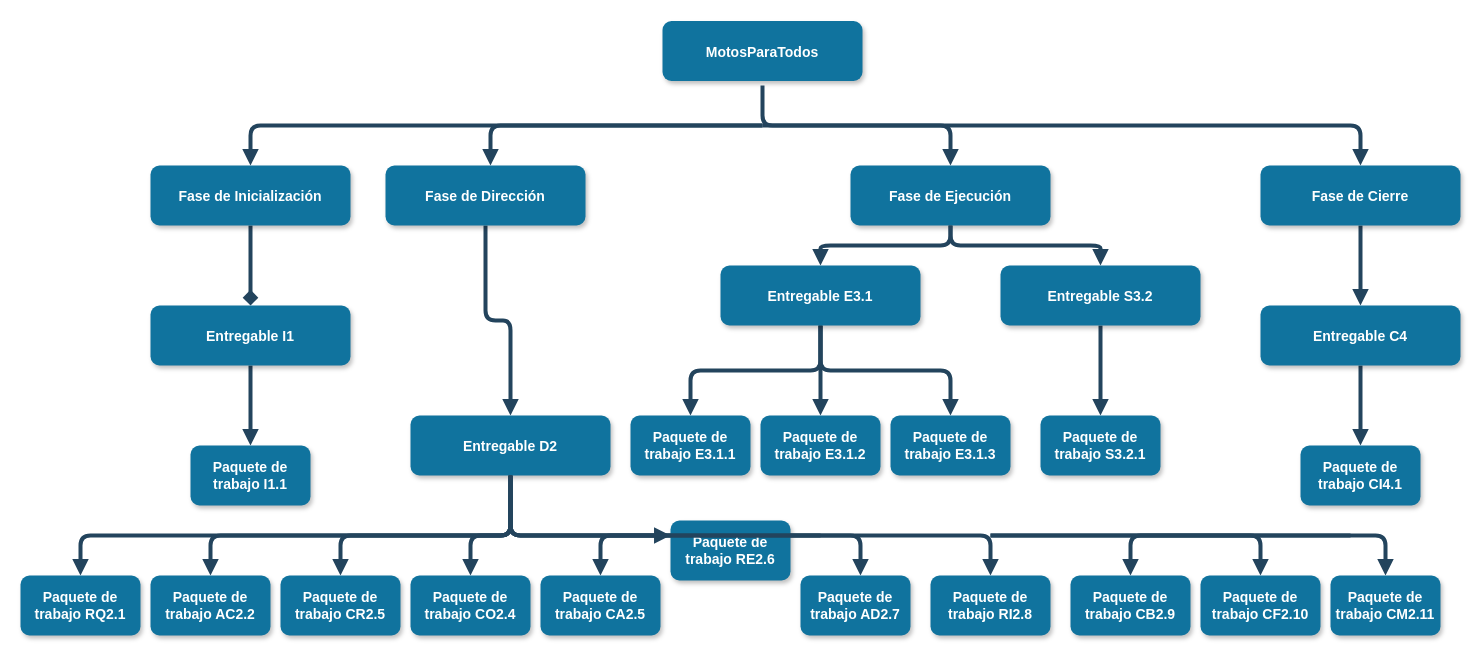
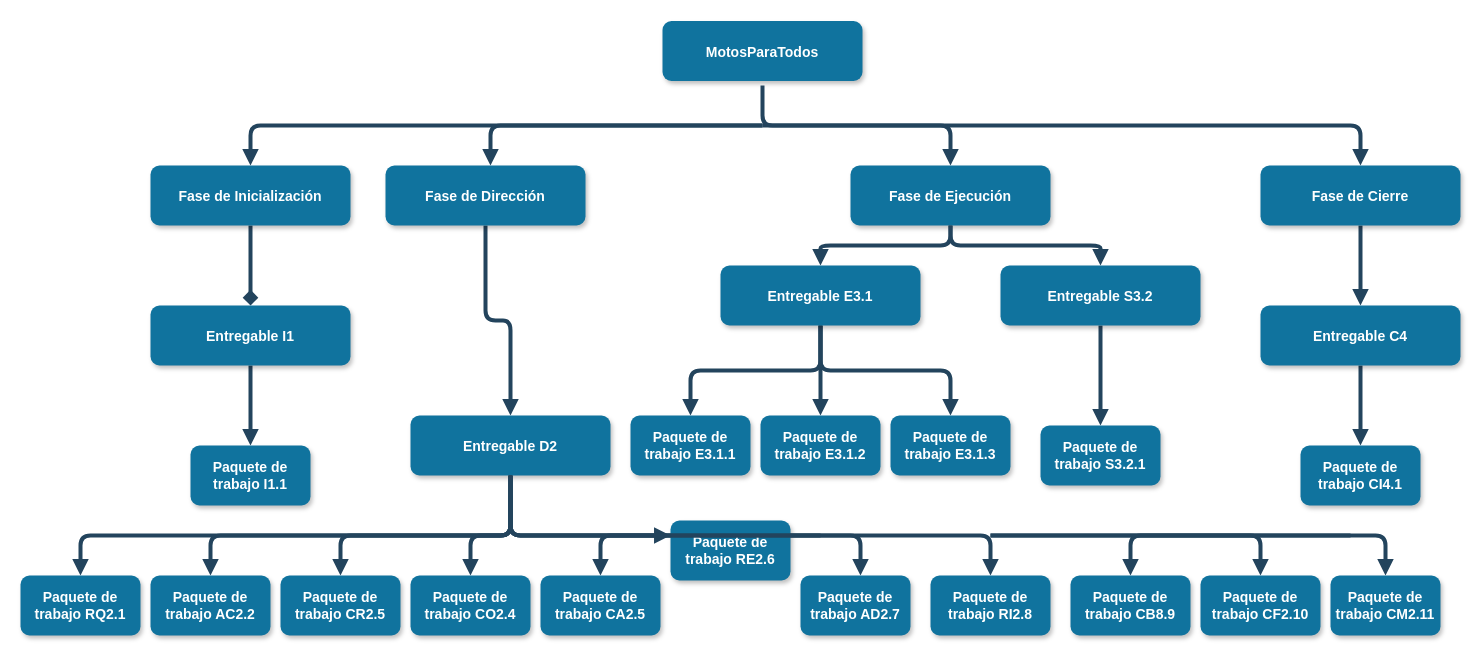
  <mxCell id="0" />
  <mxCell id="1" parent="0" />
  <mxCell id="2" value="MotosParaTodos" style="rounded=1;fillColor=#10739E;strokeColor=none;shadow=1;gradientColor=none;fontStyle=1;fontColor=#FFFFFF;fontSize=14;" parent="1" vertex="1"><mxGeometry x="662" y="20.5" width="200" height="60" as="geometry" /></mxCell>
  <mxCell id="3" value="" style="edgeStyle=orthogonalEdgeStyle;rounded=1;orthogonalLoop=1;jettySize=auto;html=1;strokeWidth=4;endArrow=diamond;strokeColor=#23445D;endFill=1;fontStyle=1;" parent="1" source="4" target="16" edge="1"><mxGeometry relative="1" as="geometry" /></mxCell>
  <mxCell id="4" value="Fase de Inicialización" style="rounded=1;fillColor=#10739E;strokeColor=none;shadow=1;gradientColor=none;fontStyle=1;fontColor=#FFFFFF;fontSize=14;" parent="1" vertex="1"><mxGeometry x="150" y="165" width="200" height="60" as="geometry" /></mxCell>
  <mxCell id="5" value="" style="edgeStyle=orthogonalEdgeStyle;rounded=1;orthogonalLoop=1;jettySize=auto;html=1;endArrow=block;strokeColor=#23445D;strokeWidth=4;endFill=1;fontStyle=1;" parent="1" source="6" target="19" edge="1"><mxGeometry relative="1" as="geometry" /></mxCell>
  <mxCell id="6" value="Fase de Dirección " style="rounded=1;fillColor=#10739E;strokeColor=none;shadow=1;gradientColor=none;fontStyle=1;fontColor=#FFFFFF;fontSize=14;" parent="1" vertex="1"><mxGeometry x="385" y="165" width="200" height="60" as="geometry" /></mxCell>
  <mxCell id="7" value="" style="edgeStyle=orthogonalEdgeStyle;rounded=1;orthogonalLoop=1;jettySize=auto;html=1;endArrow=block;strokeColor=#23445D;strokeWidth=4;endFill=1;fontStyle=1;" parent="1" source="8" target="42" edge="1"><mxGeometry relative="1" as="geometry" /></mxCell>
  <mxCell id="8" value="Fase de Cierre" style="rounded=1;fillColor=#10739E;strokeColor=none;shadow=1;gradientColor=none;fontStyle=1;fontColor=#FFFFFF;fontSize=14;" parent="1" vertex="1"><mxGeometry x="1260" y="165" width="200" height="60" as="geometry" /></mxCell>
  <mxCell id="9" value="" style="edgeStyle=elbowEdgeStyle;elbow=vertical;strokeWidth=4;endArrow=block;endFill=1;fontStyle=1;strokeColor=#23445D;" parent="1" target="6" edge="1"><mxGeometry x="22" y="165.5" width="100" height="100" as="geometry"><mxPoint x="762" y="125" as="sourcePoint" /><mxPoint x="112" y="-19.5" as="targetPoint" /><Array as="points"><mxPoint x="490" y="125" /></Array></mxGeometry></mxCell>
  <mxCell id="10" value="" style="edgeStyle=elbowEdgeStyle;elbow=vertical;strokeWidth=4;endArrow=block;endFill=1;fontStyle=1;strokeColor=#23445D;" parent="1" target="4" edge="1"><mxGeometry x="22" y="165.5" width="100" height="100" as="geometry"><mxPoint x="762" y="125" as="sourcePoint" /><mxPoint x="112" y="-19.5" as="targetPoint" /><Array as="points"><mxPoint x="740" y="125" /></Array></mxGeometry></mxCell>
  <mxCell id="11" value="" style="edgeStyle=elbowEdgeStyle;elbow=vertical;strokeWidth=4;endArrow=block;endFill=1;fontStyle=1;strokeColor=#23445D;" parent="1" target="8" edge="1"><mxGeometry x="22" y="165.5" width="100" height="100" as="geometry"><mxPoint x="762" y="125" as="sourcePoint" /><mxPoint x="112" y="-19.5" as="targetPoint" /><Array as="points"><mxPoint x="790" y="125" /></Array></mxGeometry></mxCell>
  <mxCell id="12" value="" style="edgeStyle=orthogonalEdgeStyle;rounded=1;orthogonalLoop=1;jettySize=auto;html=1;endArrow=block;strokeColor=#23445D;strokeWidth=4;endFill=1;fontStyle=1;" parent="1" source="13" target="47" edge="1"><mxGeometry relative="1" as="geometry" /></mxCell>
  <mxCell id="13" value="Fase de Ejecución" style="rounded=1;fillColor=#10739E;strokeColor=none;shadow=1;gradientColor=none;fontStyle=1;fontColor=#FFFFFF;fontSize=14;" parent="1" vertex="1"><mxGeometry x="850" y="165" width="200" height="60" as="geometry" /></mxCell>
  <mxCell id="14" value="" style="edgeStyle=elbowEdgeStyle;elbow=vertical;strokeWidth=4;endArrow=block;endFill=1;fontStyle=1;strokeColor=#23445D;entryX=0.5;entryY=0;entryDx=0;entryDy=0;" parent="1" target="13" edge="1"><mxGeometry x="22" y="165.5" width="100" height="100" as="geometry"><mxPoint x="762" y="85" as="sourcePoint" /><mxPoint x="500" y="175" as="targetPoint" /><Array as="points" /></mxGeometry></mxCell>
  <mxCell id="15" value="" style="edgeStyle=orthogonalEdgeStyle;rounded=1;orthogonalLoop=1;jettySize=auto;html=1;endArrow=block;strokeColor=#23445D;strokeWidth=4;endFill=1;fontStyle=1;" parent="1" source="16" target="20" edge="1"><mxGeometry relative="1" as="geometry" /></mxCell>
  <mxCell id="16" value="Entregable I1" style="rounded=1;fillColor=#10739E;strokeColor=none;shadow=1;gradientColor=none;fontStyle=1;fontColor=#FFFFFF;fontSize=14;" parent="1" vertex="1"><mxGeometry x="150" y="305" width="200" height="60" as="geometry" /></mxCell>
  <mxCell id="17" value="" style="edgeStyle=orthogonalEdgeStyle;rounded=1;orthogonalLoop=1;jettySize=auto;html=1;endArrow=block;strokeColor=#23445D;strokeWidth=4;endFill=1;fontStyle=1;" parent="1" source="19" target="21" edge="1"><mxGeometry relative="1" as="geometry"><Array as="points"><mxPoint x="510" y="535" /><mxPoint x="80" y="535" /></Array></mxGeometry></mxCell>
  <mxCell id="18" value="" style="edgeStyle=orthogonalEdgeStyle;rounded=1;orthogonalLoop=1;jettySize=auto;html=1;endArrow=block;strokeColor=#23445D;strokeWidth=4;endFill=1;fontStyle=1;" parent="1" source="19" target="22" edge="1"><mxGeometry relative="1" as="geometry"><Array as="points"><mxPoint x="510" y="535" /><mxPoint x="210" y="535" /></Array></mxGeometry></mxCell>
  <mxCell id="19" value="Entregable D2" style="rounded=1;fillColor=#10739E;strokeColor=none;shadow=1;gradientColor=none;fontStyle=1;fontColor=#FFFFFF;fontSize=14;" parent="1" vertex="1"><mxGeometry x="410" y="415" width="200" height="60" as="geometry" /></mxCell>
  <mxCell id="20" value="Paquete de trabajo I1.1" style="whiteSpace=wrap;html=1;fontSize=14;fillColor=#10739E;strokeColor=none;fontColor=#FFFFFF;rounded=1;shadow=1;gradientColor=none;fontStyle=1;" parent="1" vertex="1"><mxGeometry x="190" y="445" width="120" height="60" as="geometry" /></mxCell>
  <mxCell id="21" value="Paquete de trabajo RQ2.1" style="whiteSpace=wrap;html=1;fontSize=14;fillColor=#10739E;strokeColor=none;fontColor=#FFFFFF;rounded=1;shadow=1;gradientColor=none;fontStyle=1;" parent="1" vertex="1"><mxGeometry x="20" y="575" width="120" height="60" as="geometry" /></mxCell>
  <mxCell id="22" value="Paquete de trabajo AC2.2" style="whiteSpace=wrap;html=1;fontSize=14;fillColor=#10739E;strokeColor=none;fontColor=#FFFFFF;rounded=1;shadow=1;gradientColor=none;fontStyle=1;" parent="1" vertex="1"><mxGeometry x="150" y="575" width="120" height="60" as="geometry" /></mxCell>
  <mxCell id="23" value="" style="edgeStyle=orthogonalEdgeStyle;rounded=1;orthogonalLoop=1;jettySize=auto;html=1;endArrow=block;strokeColor=#23445D;strokeWidth=4;endFill=1;fontStyle=1;" parent="1" target="25" edge="1"><mxGeometry relative="1" as="geometry"><mxPoint x="510" y="485" as="sourcePoint" /><Array as="points"><mxPoint x="510" y="475" /><mxPoint x="510" y="535" /><mxPoint x="340" y="535" /></Array></mxGeometry></mxCell>
  <mxCell id="24" value="" style="edgeStyle=orthogonalEdgeStyle;rounded=1;orthogonalLoop=1;jettySize=auto;html=1;endArrow=block;strokeColor=#23445D;strokeWidth=4;endFill=1;fontStyle=1;exitX=0.5;exitY=1;exitDx=0;exitDy=0;" parent="1" source="19" target="26" edge="1"><mxGeometry relative="1" as="geometry"><mxPoint x="770" y="475" as="sourcePoint" /><Array as="points"><mxPoint x="510" y="535" /><mxPoint x="470" y="535" /></Array></mxGeometry></mxCell>
  <mxCell id="25" value="Paquete de trabajo CR2.5" style="whiteSpace=wrap;html=1;fontSize=14;fillColor=#10739E;strokeColor=none;fontColor=#FFFFFF;rounded=1;shadow=1;gradientColor=none;fontStyle=1;" parent="1" vertex="1"><mxGeometry x="280" y="575" width="120" height="60" as="geometry" /></mxCell>
  <mxCell id="26" value="Paquete de trabajo CO2.4" style="whiteSpace=wrap;html=1;fontSize=14;fillColor=#10739E;strokeColor=none;fontColor=#FFFFFF;rounded=1;shadow=1;gradientColor=none;fontStyle=1;" parent="1" vertex="1"><mxGeometry x="410" y="575" width="120" height="60" as="geometry" /></mxCell>
  <mxCell id="27" value="" style="edgeStyle=orthogonalEdgeStyle;rounded=1;orthogonalLoop=1;jettySize=auto;html=1;endArrow=block;strokeColor=#23445D;strokeWidth=4;endFill=1;fontStyle=1;" parent="1" target="29" edge="1"><mxGeometry relative="1" as="geometry"><mxPoint x="820" y="535" as="sourcePoint" /><Array as="points"><mxPoint x="600" y="535" /></Array></mxGeometry></mxCell>
  <mxCell id="28" value="" style="edgeStyle=orthogonalEdgeStyle;rounded=1;orthogonalLoop=1;jettySize=auto;html=1;endArrow=block;strokeColor=#23445D;strokeWidth=4;endFill=1;fontStyle=1;" parent="1" target="30" edge="1"><mxGeometry relative="1" as="geometry"><mxPoint x="510" y="475" as="sourcePoint" /><Array as="points"><mxPoint x="510" y="475" /><mxPoint x="510" y="535" /><mxPoint x="730" y="535" /></Array></mxGeometry></mxCell>
  <mxCell id="29" value="Paquete de trabajo CA2.5" style="whiteSpace=wrap;html=1;fontSize=14;fillColor=#10739E;strokeColor=none;fontColor=#FFFFFF;rounded=1;shadow=1;gradientColor=none;fontStyle=1;" parent="1" vertex="1"><mxGeometry x="540" y="575" width="120" height="60" as="geometry" /></mxCell>
  <mxCell id="30" value="Paquete de trabajo RE2.6" style="whiteSpace=wrap;html=1;fontSize=14;fillColor=#10739E;strokeColor=none;fontColor=#FFFFFF;rounded=1;shadow=1;gradientColor=none;fontStyle=1;" parent="1" vertex="1"><mxGeometry x="670" y="520" width="120" height="60" as="geometry" /></mxCell>
  <mxCell id="31" value="" style="edgeStyle=orthogonalEdgeStyle;rounded=1;orthogonalLoop=1;jettySize=auto;html=1;endArrow=block;strokeColor=#23445D;strokeWidth=4;endFill=1;fontStyle=1;" parent="1" target="33" edge="1"><mxGeometry relative="1" as="geometry"><mxPoint x="510" y="495" as="sourcePoint" /><Array as="points"><mxPoint x="510" y="495" /><mxPoint x="510" y="535" /><mxPoint x="860" y="535" /></Array></mxGeometry></mxCell>
  <mxCell id="32" value="" style="edgeStyle=orthogonalEdgeStyle;rounded=1;orthogonalLoop=1;jettySize=auto;html=1;endArrow=block;strokeColor=#23445D;strokeWidth=4;endFill=1;fontStyle=1;" parent="1" target="34" edge="1"><mxGeometry relative="1" as="geometry"><mxPoint x="510" y="475" as="sourcePoint" /><Array as="points"><mxPoint x="510" y="475" /><mxPoint x="510" y="535" /><mxPoint x="990" y="535" /></Array></mxGeometry></mxCell>
  <mxCell id="33" value="Paquete de trabajo AD2.7" style="whiteSpace=wrap;html=1;fontSize=14;fillColor=#10739E;strokeColor=none;fontColor=#FFFFFF;rounded=1;shadow=1;gradientColor=none;fontStyle=1;" parent="1" vertex="1"><mxGeometry x="800" y="575" width="110" height="60" as="geometry" /></mxCell>
  <mxCell id="34" value="Paquete de trabajo RI2.8" style="whiteSpace=wrap;html=1;fontSize=14;fillColor=#10739E;strokeColor=none;fontColor=#FFFFFF;rounded=1;shadow=1;gradientColor=none;fontStyle=1;" parent="1" vertex="1"><mxGeometry x="930" y="575" width="120" height="60" as="geometry" /></mxCell>
  <mxCell id="35" value="" style="edgeStyle=orthogonalEdgeStyle;rounded=1;orthogonalLoop=1;jettySize=auto;html=1;endArrow=block;strokeColor=#23445D;strokeWidth=4;endFill=1;fontStyle=1;" parent="1" target="37" edge="1"><mxGeometry relative="1" as="geometry"><mxPoint x="1350" y="535" as="sourcePoint" /><Array as="points"><mxPoint x="1130" y="535" /></Array></mxGeometry></mxCell>
  <mxCell id="36" value="" style="edgeStyle=orthogonalEdgeStyle;rounded=1;orthogonalLoop=1;jettySize=auto;html=1;endArrow=block;strokeColor=#23445D;strokeWidth=4;endFill=1;fontStyle=1;" parent="1" target="38" edge="1"><mxGeometry relative="1" as="geometry"><mxPoint x="990" y="535" as="sourcePoint" /><Array as="points"><mxPoint x="1260" y="535" /></Array></mxGeometry></mxCell>
- <mxCell id="37" value="Paquete de trabajo CB2.9" style="whiteSpace=wrap;html=1;fontSize=14;fillColor=#10739E;strokeColor=none;fontColor=#FFFFFF;rounded=1;shadow=1;gradientColor=none;fontStyle=1;" parent="1" vertex="1"><mxGeometry x="1070" y="575" width="120" height="60" as="geometry" /></mxCell>
+ <mxCell id="37" value="Paquete de trabajo CB8.9" style="whiteSpace=wrap;html=1;fontSize=14;fillColor=#10739E;strokeColor=none;fontColor=#FFFFFF;rounded=1;shadow=1;gradientColor=none;fontStyle=1;" parent="1" vertex="1"><mxGeometry x="1070" y="575" width="120" height="60" as="geometry" /></mxCell>
  <mxCell id="38" value="Paquete de trabajo CF2.10" style="whiteSpace=wrap;html=1;fontSize=14;fillColor=#10739E;strokeColor=none;fontColor=#FFFFFF;rounded=1;shadow=1;gradientColor=none;fontStyle=1;" parent="1" vertex="1"><mxGeometry x="1200" y="575" width="120" height="60" as="geometry" /></mxCell>
  <mxCell id="39" value="" style="edgeStyle=orthogonalEdgeStyle;rounded=1;orthogonalLoop=1;jettySize=auto;html=1;endArrow=block;strokeColor=#23445D;strokeWidth=4;endFill=1;fontStyle=1;" parent="1" target="40" edge="1"><mxGeometry relative="1" as="geometry"><mxPoint x="990" y="535" as="sourcePoint" /><Array as="points"><mxPoint x="1385" y="535" /></Array></mxGeometry></mxCell>
  <mxCell id="40" value="Paquete de trabajo CM2.11" style="whiteSpace=wrap;html=1;fontSize=14;fillColor=#10739E;strokeColor=none;fontColor=#FFFFFF;rounded=1;shadow=1;gradientColor=none;fontStyle=1;" parent="1" vertex="1"><mxGeometry x="1330" y="575" width="110" height="60" as="geometry" /></mxCell>
  <mxCell id="41" value="" style="edgeStyle=orthogonalEdgeStyle;rounded=1;orthogonalLoop=1;jettySize=auto;html=1;endArrow=block;strokeColor=#23445D;strokeWidth=4;endFill=1;fontStyle=1;" parent="1" source="42" target="43" edge="1"><mxGeometry relative="1" as="geometry"><Array as="points"><mxPoint x="1360" y="455" /></Array></mxGeometry></mxCell>
  <mxCell id="42" value="Entregable C4" style="rounded=1;fillColor=#10739E;strokeColor=none;shadow=1;gradientColor=none;fontStyle=1;fontColor=#FFFFFF;fontSize=14;" parent="1" vertex="1"><mxGeometry x="1260" y="305" width="200" height="60" as="geometry" /></mxCell>
  <mxCell id="43" value="Paquete de trabajo CI4.1" style="whiteSpace=wrap;html=1;fontSize=14;fillColor=#10739E;strokeColor=none;fontColor=#FFFFFF;rounded=1;shadow=1;gradientColor=none;fontStyle=1;" parent="1" vertex="1"><mxGeometry x="1300" y="445" width="120" height="60" as="geometry" /></mxCell>
  <mxCell id="44" value="" style="edgeStyle=orthogonalEdgeStyle;rounded=1;orthogonalLoop=1;jettySize=auto;html=1;endArrow=block;strokeColor=#23445D;strokeWidth=4;endFill=1;fontStyle=1;" parent="1" source="47" target="48" edge="1"><mxGeometry relative="1" as="geometry" /></mxCell>
  <mxCell id="45" value="" style="edgeStyle=orthogonalEdgeStyle;rounded=1;orthogonalLoop=1;jettySize=auto;html=1;entryX=0.5;entryY=0;entryDx=0;entryDy=0;endArrow=block;strokeColor=#23445D;strokeWidth=4;endFill=1;fontStyle=1;" parent="1" source="47" target="50" edge="1"><mxGeometry relative="1" as="geometry" /></mxCell>
  <mxCell id="46" value="" style="edgeStyle=orthogonalEdgeStyle;rounded=1;orthogonalLoop=1;jettySize=auto;html=1;entryX=0.5;entryY=0;entryDx=0;entryDy=0;endArrow=block;strokeColor=#23445D;strokeWidth=4;endFill=1;fontStyle=1;" parent="1" source="47" target="49" edge="1"><mxGeometry relative="1" as="geometry" /></mxCell>
  <mxCell id="47" value="Entregable E3.1" style="rounded=1;fillColor=#10739E;strokeColor=none;shadow=1;gradientColor=none;fontStyle=1;fontColor=#FFFFFF;fontSize=14;" parent="1" vertex="1"><mxGeometry x="720" y="265" width="200" height="60" as="geometry" /></mxCell>
  <mxCell id="48" value="Paquete de trabajo E3.1.1" style="whiteSpace=wrap;html=1;fontSize=14;fillColor=#10739E;strokeColor=none;fontColor=#FFFFFF;rounded=1;shadow=1;gradientColor=none;fontStyle=1;" parent="1" vertex="1"><mxGeometry x="630" y="415" width="120" height="60" as="geometry" /></mxCell>
  <mxCell id="49" value="Paquete de trabajo E3.1.2" style="whiteSpace=wrap;html=1;fontSize=14;fillColor=#10739E;strokeColor=none;fontColor=#FFFFFF;rounded=1;shadow=1;gradientColor=none;fontStyle=1;" parent="1" vertex="1"><mxGeometry x="760" y="415" width="120" height="60" as="geometry" /></mxCell>
  <mxCell id="50" value="Paquete de trabajo E3.1.3" style="whiteSpace=wrap;html=1;fontSize=14;fillColor=#10739E;strokeColor=none;fontColor=#FFFFFF;rounded=1;shadow=1;gradientColor=none;fontStyle=1;" parent="1" vertex="1"><mxGeometry x="890" y="415" width="120" height="60" as="geometry" /></mxCell>
  <mxCell id="51" value="" style="edgeStyle=orthogonalEdgeStyle;rounded=1;orthogonalLoop=1;jettySize=auto;html=1;endArrow=block;strokeColor=#23445D;strokeWidth=4;endFill=1;fontStyle=1;" edge="1" parent="1" source="52" target="54"><mxGeometry relative="1" as="geometry" /></mxCell>
  <mxCell id="52" value="Entregable S3.2" style="rounded=1;fillColor=#10739E;strokeColor=none;shadow=1;gradientColor=none;fontStyle=1;fontColor=#FFFFFF;fontSize=14;" vertex="1" parent="1"><mxGeometry x="1000" y="265" width="200" height="60" as="geometry" /></mxCell>
  <mxCell id="53" value="" style="edgeStyle=orthogonalEdgeStyle;rounded=1;orthogonalLoop=1;jettySize=auto;html=1;endArrow=block;strokeColor=#23445D;strokeWidth=4;endFill=1;fontStyle=1;" edge="1" parent="1" target="52"><mxGeometry relative="1" as="geometry"><mxPoint x="950" y="225" as="sourcePoint" /><mxPoint x="830" y="275" as="targetPoint" /><Array as="points"><mxPoint x="950" y="245" /><mxPoint x="1100" y="245" /></Array></mxGeometry></mxCell>
- <mxCell id="54" value="Paquete de trabajo S3.2.1" style="whiteSpace=wrap;html=1;fontSize=14;fillColor=#10739E;strokeColor=none;fontColor=#FFFFFF;rounded=1;shadow=1;gradientColor=none;fontStyle=1;" vertex="1" parent="1"><mxGeometry x="1040" y="415" width="120" height="60" as="geometry" /></mxCell>
+ <mxCell id="54" value="Paquete de trabajo S3.2.1" style="whiteSpace=wrap;html=1;fontSize=14;fillColor=#10739E;strokeColor=none;fontColor=#FFFFFF;rounded=1;shadow=1;gradientColor=none;fontStyle=1;" vertex="1" parent="1"><mxGeometry x="1040" y="425" width="120" height="60" as="geometry" /></mxCell>
